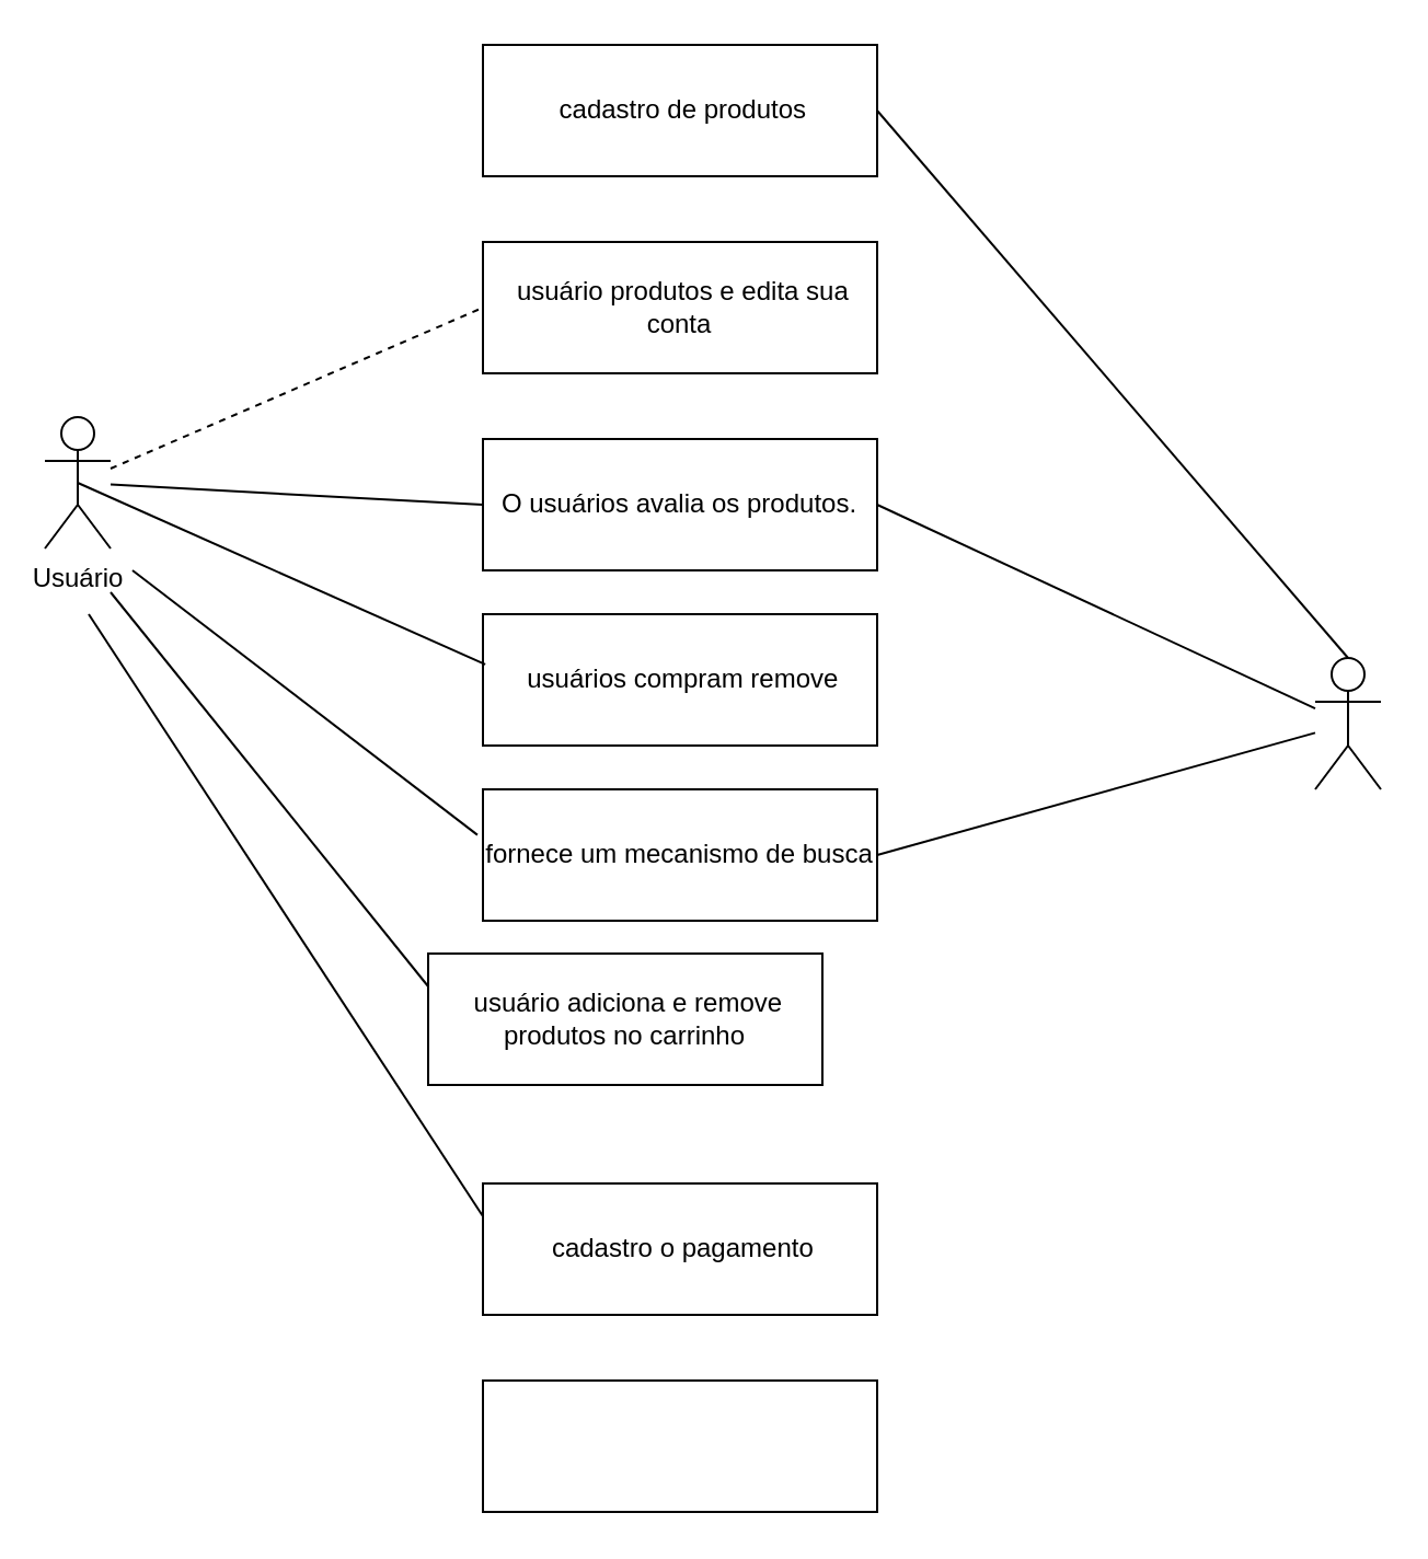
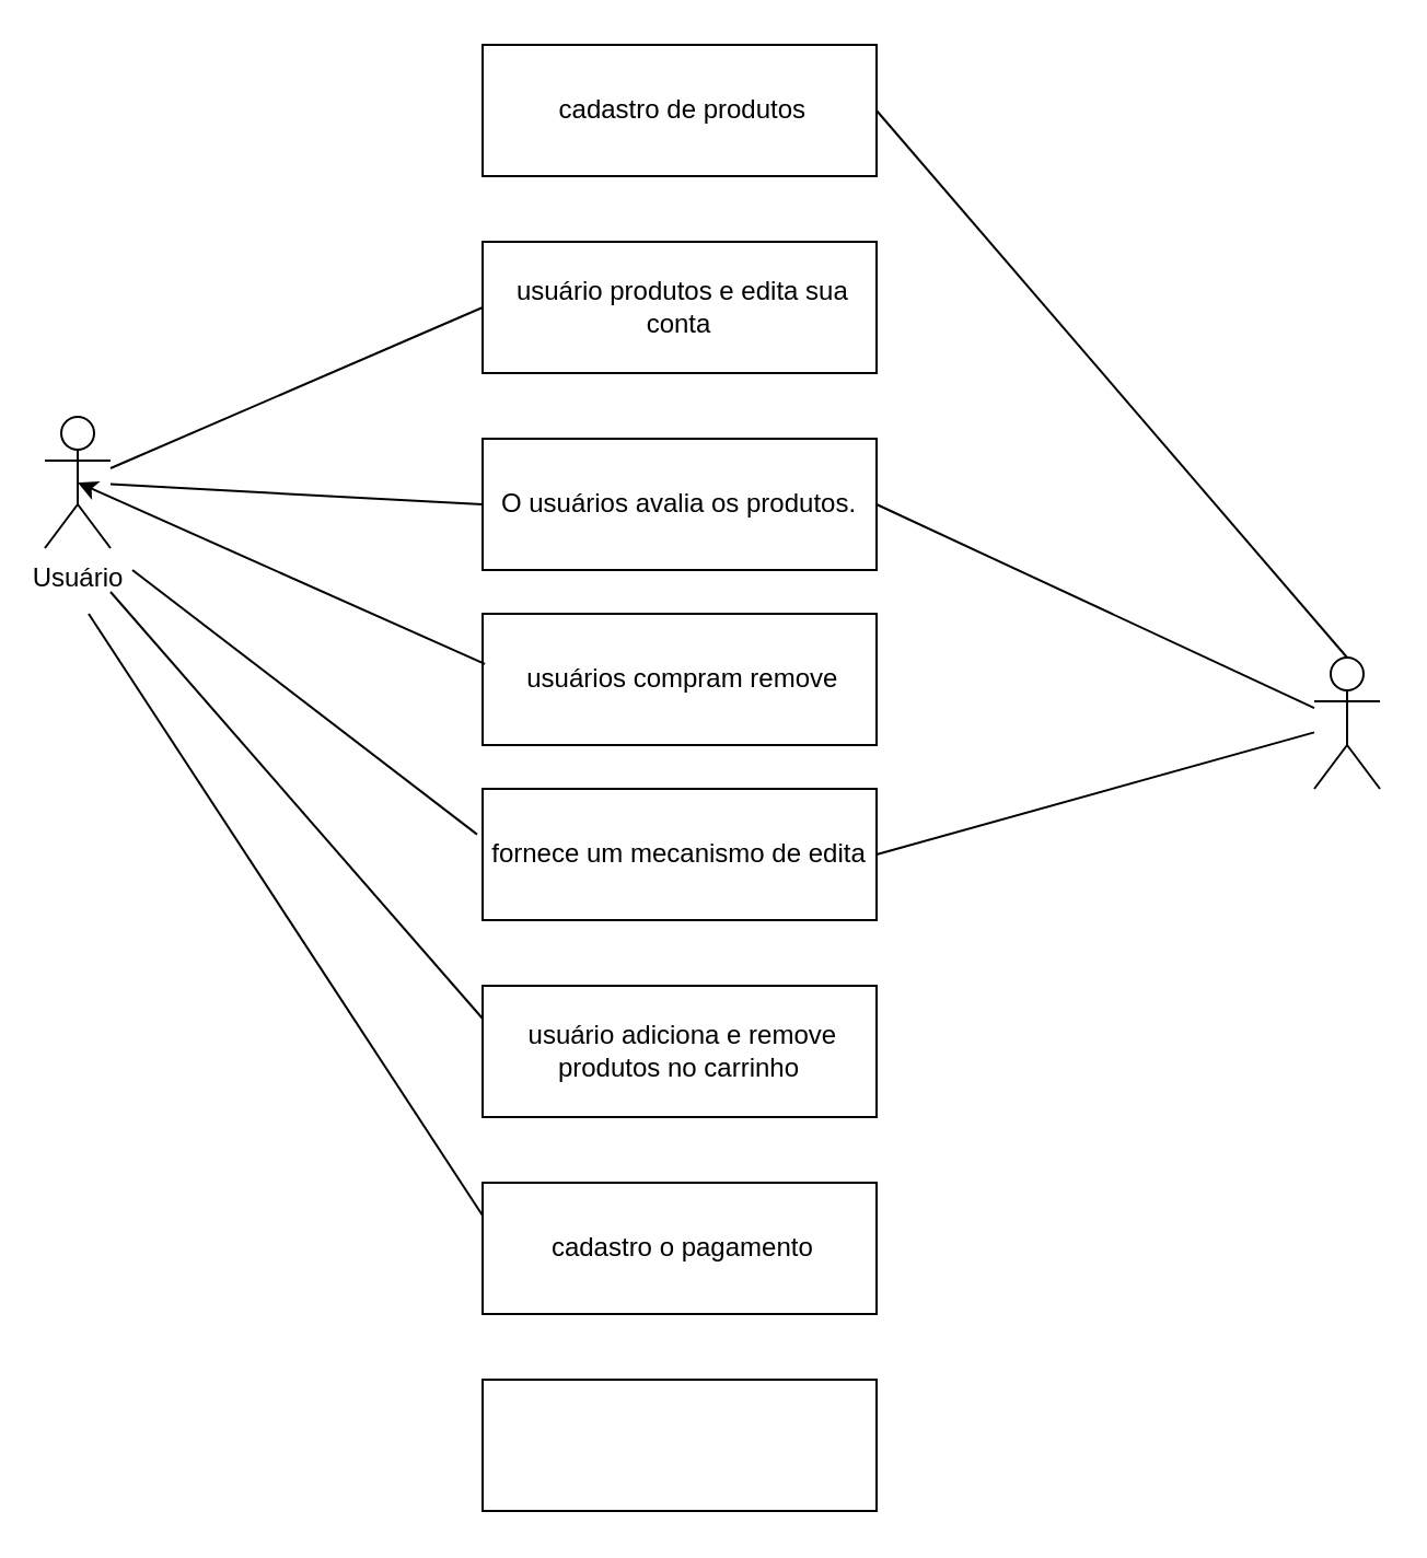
  <mxCell id="0" />
  <mxCell id="1" parent="0" />
  <mxCell id="2" value="Usuário" style="shape=umlActor;verticalLabelPosition=bottom;verticalAlign=top;html=1;outlineConnect=0;" parent="1" vertex="1"><mxGeometry x="20" y="190" width="30" height="60" as="geometry" /></mxCell>
  <mxCell id="3" value="&lt;font style=&quot;vertical-align: inherit;&quot;&gt;&lt;font style=&quot;vertical-align: inherit;&quot;&gt;&amp;nbsp;cadastro de produtos&lt;/font&gt;&lt;/font&gt;" style="rounded=0;whiteSpace=wrap;html=1;" parent="1" vertex="1"><mxGeometry x="220" y="20" width="180" height="60" as="geometry" /></mxCell>
- <mxCell id="4" value="" style="endArrow=none;html=1;rounded=0;entryX=0;entryY=0.5;entryDx=0;entryDy=0;dashed=1;" parent="1" source="2" target="5" edge="1"><mxGeometry width="50" height="50" relative="1" as="geometry"><mxPoint x="140" y="80" as="sourcePoint" /><mxPoint x="190" y="30" as="targetPoint" /></mxGeometry></mxCell>
+ <mxCell id="4" value="" style="endArrow=none;html=1;rounded=0;entryX=0;entryY=0.5;entryDx=0;entryDy=0;" parent="1" source="2" target="5" edge="1"><mxGeometry width="50" height="50" relative="1" as="geometry"><mxPoint x="140" y="80" as="sourcePoint" /><mxPoint x="190" y="30" as="targetPoint" /></mxGeometry></mxCell>
  <mxCell id="5" value="&lt;font style=&quot;vertical-align: inherit;&quot;&gt;&lt;font style=&quot;vertical-align: inherit;&quot;&gt;&amp;nbsp;usuário produtos e edita sua conta&lt;/font&gt;&lt;/font&gt;" style="rounded=0;whiteSpace=wrap;html=1;" parent="1" vertex="1"><mxGeometry x="220" y="110" width="180" height="60" as="geometry" /></mxCell>
  <mxCell id="6" value="&lt;font style=&quot;vertical-align: inherit;&quot;&gt;&lt;font style=&quot;vertical-align: inherit;&quot;&gt;O usuários avalia os produtos.&lt;/font&gt;&lt;/font&gt;" style="rounded=0;whiteSpace=wrap;html=1;" parent="1" vertex="1"><mxGeometry x="220" y="200" width="180" height="60" as="geometry" /></mxCell>
- <mxCell id="7" value="fornece um mecanismo de busca" style="rounded=0;whiteSpace=wrap;html=1;" parent="1" vertex="1"><mxGeometry x="220" y="360" width="180" height="60" as="geometry" /></mxCell>
- <mxCell id="8" value="&amp;nbsp;usuário adiciona e remove produtos no carrinho" style="rounded=0;whiteSpace=wrap;html=1;" parent="1" vertex="1"><mxGeometry x="195" y="435" width="180" height="60" as="geometry" /></mxCell>
+ <mxCell id="7" value="fornece um mecanismo de edita" style="rounded=0;whiteSpace=wrap;html=1;" parent="1" vertex="1"><mxGeometry x="220" y="360" width="180" height="60" as="geometry" /></mxCell>
+ <mxCell id="8" value="&amp;nbsp;usuário adiciona e remove produtos no carrinho" style="rounded=0;whiteSpace=wrap;html=1;" parent="1" vertex="1"><mxGeometry x="220" y="450" width="180" height="60" as="geometry" /></mxCell>
  <mxCell id="9" value="" style="shape=umlActor;verticalLabelPosition=bottom;verticalAlign=top;html=1;outlineConnect=0;" parent="1" vertex="1"><mxGeometry x="600" y="300" width="30" height="60" as="geometry" /></mxCell>
  <mxCell id="10" value="" style="endArrow=none;html=1;rounded=0;exitX=1;exitY=0.5;exitDx=0;exitDy=0;" parent="1" source="6" target="9" edge="1"><mxGeometry width="50" height="50" relative="1" as="geometry"><mxPoint x="500" y="190" as="sourcePoint" /><mxPoint x="550" y="140" as="targetPoint" /></mxGeometry></mxCell>
  <mxCell id="11" value="" style="endArrow=none;html=1;rounded=0;entryX=1;entryY=0.5;entryDx=0;entryDy=0;" parent="1" source="9" target="7" edge="1"><mxGeometry width="50" height="50" relative="1" as="geometry"><mxPoint x="460" y="500" as="sourcePoint" /><mxPoint x="410" y="340" as="targetPoint" /></mxGeometry></mxCell>
  <mxCell id="12" value="&lt;font style=&quot;vertical-align: inherit;&quot;&gt;&lt;font style=&quot;vertical-align: inherit;&quot;&gt;&amp;nbsp;usuários compram remove&lt;/font&gt;&lt;/font&gt;" style="rounded=0;whiteSpace=wrap;html=1;" parent="1" vertex="1"><mxGeometry x="220" y="280" width="180" height="60" as="geometry" /></mxCell>
- <mxCell id="13" value="" style="endArrow=none;html=1;rounded=0;entryX=0.5;entryY=0.5;entryDx=0;entryDy=0;entryPerimeter=0;exitX=0.006;exitY=0.383;exitDx=0;exitDy=0;exitPerimeter=0;" parent="1" source="12" target="2" edge="1"><mxGeometry width="50" height="50" relative="1" as="geometry"><mxPoint x="390" y="330" as="sourcePoint" /><mxPoint x="440" y="280" as="targetPoint" /></mxGeometry></mxCell>
+ <mxCell id="13" value="" style="endArrow=classic;html=1;rounded=0;entryX=0.5;entryY=0.5;entryDx=0;entryDy=0;entryPerimeter=0;exitX=0.006;exitY=0.383;exitDx=0;exitDy=0;exitPerimeter=0;" parent="1" source="12" target="2" edge="1"><mxGeometry width="50" height="50" relative="1" as="geometry"><mxPoint x="390" y="330" as="sourcePoint" /><mxPoint x="440" y="280" as="targetPoint" /></mxGeometry></mxCell>
  <mxCell id="14" value="" style="endArrow=none;html=1;rounded=0;entryX=0;entryY=0.5;entryDx=0;entryDy=0;" edge="1" parent="1" source="2" target="6"><mxGeometry width="50" height="50" relative="1" as="geometry"><mxPoint x="60" y="100" as="sourcePoint" /><mxPoint x="150" y="240" as="targetPoint" /></mxGeometry></mxCell>
  <mxCell id="15" value="" style="endArrow=none;html=1;rounded=0;exitX=1;exitY=0.5;exitDx=0;exitDy=0;entryX=0.5;entryY=0;entryDx=0;entryDy=0;entryPerimeter=0;" edge="1" parent="1" source="3" target="9"><mxGeometry width="50" height="50" relative="1" as="geometry"><mxPoint x="460" y="170" as="sourcePoint" /><mxPoint x="700" y="546" as="targetPoint" /><Array as="points" /></mxGeometry></mxCell>
  <mxCell id="16" value="&amp;nbsp;cadastro o pagamento" style="rounded=0;whiteSpace=wrap;html=1;" vertex="1" parent="1"><mxGeometry x="220" y="540" width="180" height="60" as="geometry" /></mxCell>
  <mxCell id="17" value="" style="endArrow=none;html=1;rounded=0;exitX=-0.014;exitY=0.347;exitDx=0;exitDy=0;exitPerimeter=0;" edge="1" parent="1" source="7"><mxGeometry width="50" height="50" relative="1" as="geometry"><mxPoint x="166" y="383" as="sourcePoint" /><mxPoint x="60" y="260" as="targetPoint" /></mxGeometry></mxCell>
  <mxCell id="18" value="" style="endArrow=none;html=1;rounded=0;exitX=0;exitY=0.25;exitDx=0;exitDy=0;" edge="1" parent="1" source="8"><mxGeometry width="50" height="50" relative="1" as="geometry"><mxPoint x="206" y="473" as="sourcePoint" /><mxPoint x="50" y="270" as="targetPoint" /></mxGeometry></mxCell>
  <mxCell id="19" value="" style="endArrow=none;html=1;rounded=0;exitX=0;exitY=0.25;exitDx=0;exitDy=0;" edge="1" parent="1" source="16"><mxGeometry width="50" height="50" relative="1" as="geometry"><mxPoint x="177" y="581" as="sourcePoint" /><mxPoint x="40" y="280" as="targetPoint" /></mxGeometry></mxCell>
  <mxCell id="20" value="" style="rounded=0;whiteSpace=wrap;html=1;" vertex="1" parent="1"><mxGeometry x="220" y="630" width="180" height="60" as="geometry" /></mxCell>
